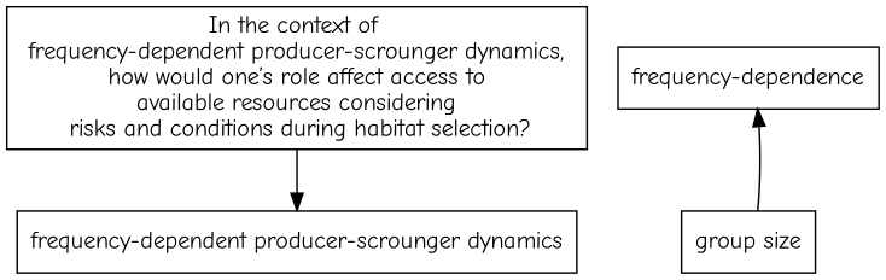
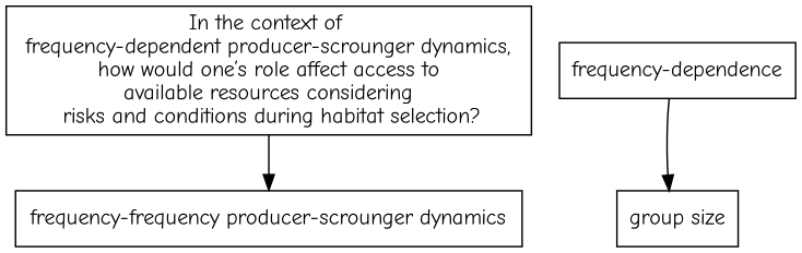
  digraph {
    fontname="Comic Neue"
    fontsize=12
    node [fontname="Comic Neue" shape=box]
    edge [fontname="Comic Neue"]
    n1 [label="In the context of \n frequency-dependent producer-scrounger dynamics, \n how would one&rsquo;s role affect access to \n available resources considering \n risks and conditions during habitat selection?"]
-   n2 [label="frequency-dependent producer-scrounger dynamics"]
+   n2 [label="frequency-frequency producer-scrounger dynamics"]
    n3 [label="frequency-dependence"]
    n4 [label="group size"]
    n1 -> n2
-   n4 -> n3
+   n3 -> n4
  }
